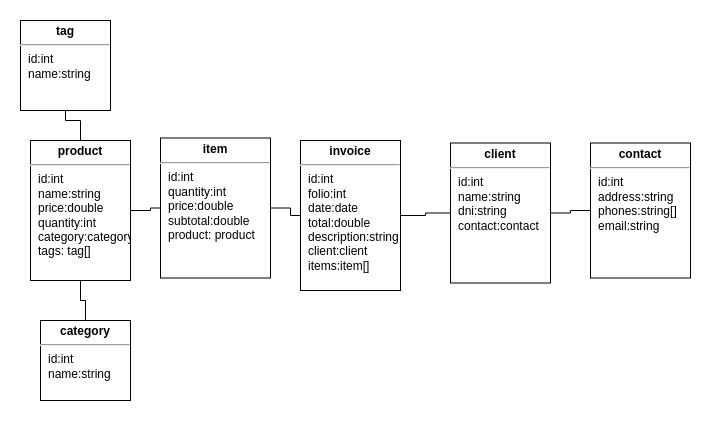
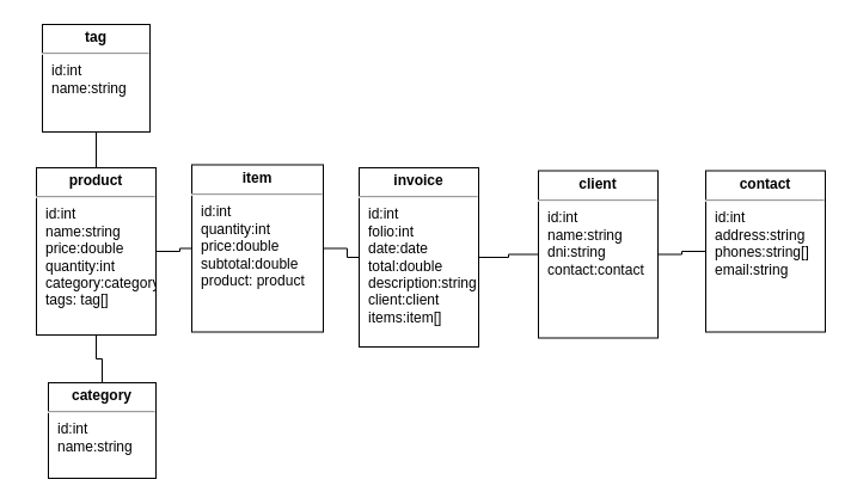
  <mxCell id="0" />
  <mxCell id="1" parent="0" />
  <mxCell id="2" style="edgeStyle=orthogonalEdgeStyle;rounded=0;orthogonalLoop=1;jettySize=auto;html=1;entryX=0;entryY=0.5;entryDx=0;entryDy=0;endArrow=none;endFill=0;" edge="1" parent="1" source="5" target="9"><mxGeometry relative="1" as="geometry" /></mxCell>
  <mxCell id="3" style="edgeStyle=orthogonalEdgeStyle;rounded=0;orthogonalLoop=1;jettySize=auto;html=1;entryX=0.5;entryY=1;entryDx=0;entryDy=0;endArrow=none;endFill=0;" edge="1" parent="1" source="5" target="6"><mxGeometry relative="1" as="geometry" /></mxCell>
  <mxCell id="4" style="edgeStyle=orthogonalEdgeStyle;rounded=0;orthogonalLoop=1;jettySize=auto;html=1;entryX=0.5;entryY=0;entryDx=0;entryDy=0;endArrow=none;endFill=0;" edge="1" parent="1" source="5" target="7"><mxGeometry relative="1" as="geometry" /></mxCell>
  <mxCell id="5" value="&lt;p style=&quot;margin: 4px 0px 0px; text-align: center;&quot;&gt;&lt;b&gt;product&lt;/b&gt;&lt;/p&gt;&lt;hr&gt;&lt;p style=&quot;margin:0px;margin-left:8px;&quot;&gt;id:int&lt;/p&gt;&lt;p style=&quot;margin:0px;margin-left:8px;&quot;&gt;name:string&lt;/p&gt;&lt;p style=&quot;margin:0px;margin-left:8px;&quot;&gt;price:double&lt;/p&gt;&lt;p style=&quot;margin:0px;margin-left:8px;&quot;&gt;quantity:int&lt;/p&gt;&lt;p style=&quot;margin:0px;margin-left:8px;&quot;&gt;category:category&lt;/p&gt;&lt;p style=&quot;margin:0px;margin-left:8px;&quot;&gt;tags: tag[]&lt;/p&gt;" style="verticalAlign=top;align=left;overflow=fill;fontSize=12;fontFamily=Helvetica;html=1;" parent="1" vertex="1"><mxGeometry x="30" y="140" width="100" height="140" as="geometry" /></mxCell>
- <mxCell id="6" value="&lt;p style=&quot;margin: 4px 0px 0px; text-align: center;&quot;&gt;&lt;b&gt;tag&lt;/b&gt;&lt;/p&gt;&lt;hr&gt;&lt;p style=&quot;margin:0px;margin-left:8px;&quot;&gt;id:int&lt;/p&gt;&lt;p style=&quot;margin:0px;margin-left:8px;&quot;&gt;name:string&lt;/p&gt;" style="verticalAlign=top;align=left;overflow=fill;fontSize=12;fontFamily=Helvetica;html=1;" parent="1" vertex="1"><mxGeometry x="20" y="20" width="90" height="90" as="geometry" /></mxCell>
+ <mxCell id="6" value="&lt;p style=&quot;margin: 4px 0px 0px; text-align: center;&quot;&gt;&lt;b&gt;tag&lt;/b&gt;&lt;/p&gt;&lt;hr&gt;&lt;p style=&quot;margin:0px;margin-left:8px;&quot;&gt;id:int&lt;/p&gt;&lt;p style=&quot;margin:0px;margin-left:8px;&quot;&gt;name:string&lt;/p&gt;" style="verticalAlign=top;align=left;overflow=fill;fontSize=12;fontFamily=Helvetica;html=1;" parent="1" vertex="1"><mxGeometry x="35" y="20" width="90" height="90" as="geometry" /></mxCell>
  <mxCell id="7" value="&lt;p style=&quot;margin: 4px 0px 0px; text-align: center;&quot;&gt;&lt;b&gt;category&lt;/b&gt;&lt;/p&gt;&lt;hr&gt;&lt;p style=&quot;margin:0px;margin-left:8px;&quot;&gt;id:int&lt;/p&gt;&lt;p style=&quot;margin:0px;margin-left:8px;&quot;&gt;&lt;span style=&quot;background-color: initial;&quot;&gt;name:string&lt;/span&gt;&lt;/p&gt;" style="verticalAlign=top;align=left;overflow=fill;fontSize=12;fontFamily=Helvetica;html=1;" vertex="1" parent="1"><mxGeometry x="40" y="320" width="90" height="80" as="geometry" /></mxCell>
  <mxCell id="8" style="edgeStyle=orthogonalEdgeStyle;rounded=0;orthogonalLoop=1;jettySize=auto;html=1;entryX=0;entryY=0.5;entryDx=0;entryDy=0;endArrow=none;endFill=0;" edge="1" parent="1" source="9" target="11"><mxGeometry relative="1" as="geometry" /></mxCell>
  <mxCell id="9" value="&lt;p style=&quot;margin: 4px 0px 0px; text-align: center;&quot;&gt;&lt;b&gt;item&lt;/b&gt;&lt;/p&gt;&lt;hr&gt;&lt;p style=&quot;margin:0px;margin-left:8px;&quot;&gt;id:int&lt;/p&gt;&lt;p style=&quot;margin:0px;margin-left:8px;&quot;&gt;quantity:int&lt;/p&gt;&lt;p style=&quot;margin:0px;margin-left:8px;&quot;&gt;price:double&lt;/p&gt;&lt;p style=&quot;margin:0px;margin-left:8px;&quot;&gt;subtotal:double&lt;/p&gt;&lt;p style=&quot;margin:0px;margin-left:8px;&quot;&gt;product: product&lt;/p&gt;" style="verticalAlign=top;align=left;overflow=fill;fontSize=12;fontFamily=Helvetica;html=1;" vertex="1" parent="1"><mxGeometry x="160" y="137.5" width="110" height="140" as="geometry" /></mxCell>
  <mxCell id="10" style="edgeStyle=orthogonalEdgeStyle;rounded=0;orthogonalLoop=1;jettySize=auto;html=1;entryX=0;entryY=0.5;entryDx=0;entryDy=0;endArrow=none;endFill=0;" edge="1" parent="1" source="11" target="13"><mxGeometry relative="1" as="geometry" /></mxCell>
  <mxCell id="11" value="&lt;p style=&quot;margin: 4px 0px 0px; text-align: center;&quot;&gt;&lt;b&gt;invoice&lt;/b&gt;&lt;/p&gt;&lt;hr&gt;&lt;p style=&quot;margin:0px;margin-left:8px;&quot;&gt;id:int&lt;/p&gt;&lt;p style=&quot;margin:0px;margin-left:8px;&quot;&gt;folio:int&lt;/p&gt;&lt;p style=&quot;margin:0px;margin-left:8px;&quot;&gt;date:date&lt;/p&gt;&lt;p style=&quot;margin:0px;margin-left:8px;&quot;&gt;total:double&lt;/p&gt;&lt;p style=&quot;margin:0px;margin-left:8px;&quot;&gt;description:string&lt;/p&gt;&lt;p style=&quot;margin:0px;margin-left:8px;&quot;&gt;client:client&lt;/p&gt;&lt;p style=&quot;margin:0px;margin-left:8px;&quot;&gt;items:item[]&lt;/p&gt;" style="verticalAlign=top;align=left;overflow=fill;fontSize=12;fontFamily=Helvetica;html=1;" vertex="1" parent="1"><mxGeometry x="300" y="140" width="100" height="150" as="geometry" /></mxCell>
  <mxCell id="12" style="edgeStyle=orthogonalEdgeStyle;rounded=0;orthogonalLoop=1;jettySize=auto;html=1;entryX=0;entryY=0.5;entryDx=0;entryDy=0;endArrow=none;endFill=0;" edge="1" parent="1" source="13" target="14"><mxGeometry relative="1" as="geometry" /></mxCell>
  <mxCell id="13" value="&lt;p style=&quot;margin: 4px 0px 0px; text-align: center;&quot;&gt;&lt;b&gt;client&lt;/b&gt;&lt;/p&gt;&lt;hr&gt;&lt;p style=&quot;margin:0px;margin-left:8px;&quot;&gt;id:int&lt;/p&gt;&lt;p style=&quot;margin:0px;margin-left:8px;&quot;&gt;name:string&lt;/p&gt;&lt;p style=&quot;margin:0px;margin-left:8px;&quot;&gt;dni:string&lt;/p&gt;&lt;p style=&quot;margin:0px;margin-left:8px;&quot;&gt;contact:contact&lt;/p&gt;" style="verticalAlign=top;align=left;overflow=fill;fontSize=12;fontFamily=Helvetica;html=1;" vertex="1" parent="1"><mxGeometry x="450" y="142.5" width="100" height="140" as="geometry" /></mxCell>
  <mxCell id="14" value="&lt;p style=&quot;margin: 4px 0px 0px; text-align: center;&quot;&gt;&lt;b&gt;contact&lt;/b&gt;&lt;/p&gt;&lt;hr&gt;&lt;p style=&quot;margin:0px;margin-left:8px;&quot;&gt;id:int&lt;/p&gt;&lt;p style=&quot;margin:0px;margin-left:8px;&quot;&gt;address:string&lt;/p&gt;&lt;p style=&quot;margin:0px;margin-left:8px;&quot;&gt;phones:string[]&lt;/p&gt;&lt;p style=&quot;margin:0px;margin-left:8px;&quot;&gt;&lt;span style=&quot;background-color: initial;&quot;&gt;email:string&lt;/span&gt;&lt;br&gt;&lt;/p&gt;" style="verticalAlign=top;align=left;overflow=fill;fontSize=12;fontFamily=Helvetica;html=1;" vertex="1" parent="1"><mxGeometry x="590" y="142.5" width="100" height="135" as="geometry" /></mxCell>
